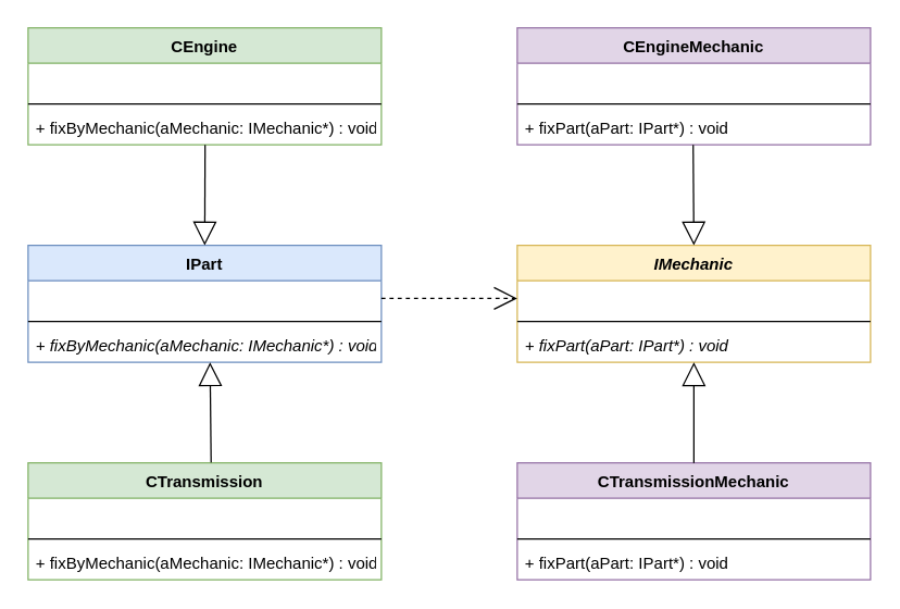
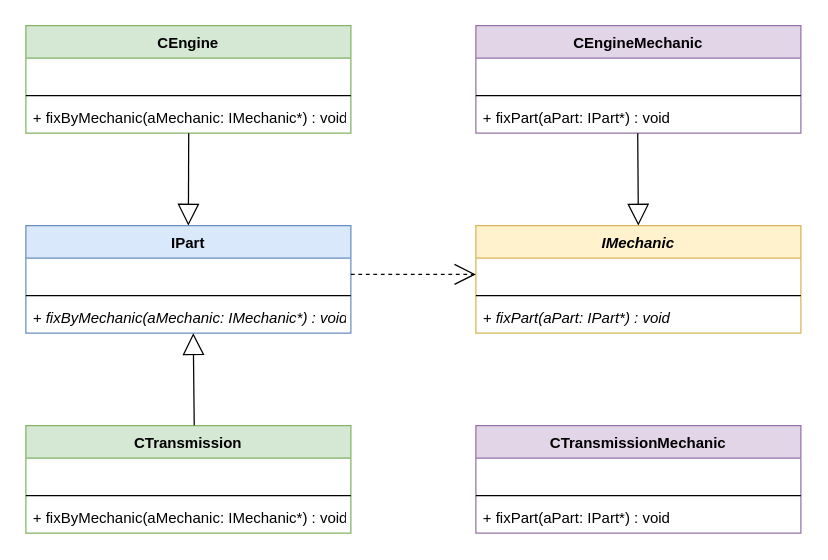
  <mxCell id="0" />
  <mxCell id="1" parent="0" />
  <mxCell id="2" value="CEngine" style="swimlane;fontStyle=1;align=center;verticalAlign=top;childLayout=stackLayout;horizontal=1;startSize=26;horizontalStack=0;resizeParent=1;resizeParentMax=0;resizeLast=0;collapsible=1;marginBottom=0;fillColor=#d5e8d4;strokeColor=#82b366;" vertex="1" parent="1"><mxGeometry x="20" y="20" width="260" height="86" as="geometry" /></mxCell>
  <mxCell id="3" value=" " style="text;strokeColor=none;fillColor=none;align=left;verticalAlign=top;spacingLeft=4;spacingRight=4;overflow=hidden;rotatable=0;points=[[0,0.5],[1,0.5]];portConstraint=eastwest;" vertex="1" parent="2"><mxGeometry y="26" width="260" height="26" as="geometry" /></mxCell>
  <mxCell id="4" value="" style="line;strokeWidth=1;fillColor=none;align=left;verticalAlign=middle;spacingTop=-1;spacingLeft=3;spacingRight=3;rotatable=0;labelPosition=right;points=[];portConstraint=eastwest;" vertex="1" parent="2"><mxGeometry y="52" width="260" height="8" as="geometry" /></mxCell>
  <mxCell id="5" value="+ fixByMechanic(aMechanic: IMechanic*) : void" style="text;strokeColor=none;fillColor=none;align=left;verticalAlign=top;spacingLeft=4;spacingRight=4;overflow=hidden;rotatable=0;points=[[0,0.5],[1,0.5]];portConstraint=eastwest;" vertex="1" parent="2"><mxGeometry y="60" width="260" height="26" as="geometry" /></mxCell>
  <mxCell id="6" value="CEngineMechanic" style="swimlane;fontStyle=1;align=center;verticalAlign=top;childLayout=stackLayout;horizontal=1;startSize=26;horizontalStack=0;resizeParent=1;resizeParentMax=0;resizeLast=0;collapsible=1;marginBottom=0;fillColor=#e1d5e7;strokeColor=#9673a6;" vertex="1" parent="1"><mxGeometry x="380" y="20" width="260" height="86" as="geometry" /></mxCell>
  <mxCell id="7" value=" " style="text;strokeColor=none;fillColor=none;align=left;verticalAlign=top;spacingLeft=4;spacingRight=4;overflow=hidden;rotatable=0;points=[[0,0.5],[1,0.5]];portConstraint=eastwest;" vertex="1" parent="6"><mxGeometry y="26" width="260" height="26" as="geometry" /></mxCell>
  <mxCell id="8" value="" style="line;strokeWidth=1;fillColor=none;align=left;verticalAlign=middle;spacingTop=-1;spacingLeft=3;spacingRight=3;rotatable=0;labelPosition=right;points=[];portConstraint=eastwest;" vertex="1" parent="6"><mxGeometry y="52" width="260" height="8" as="geometry" /></mxCell>
  <mxCell id="9" value="+ fixPart(aPart: IPart*) : void" style="text;strokeColor=none;fillColor=none;align=left;verticalAlign=top;spacingLeft=4;spacingRight=4;overflow=hidden;rotatable=0;points=[[0,0.5],[1,0.5]];portConstraint=eastwest;" vertex="1" parent="6"><mxGeometry y="60" width="260" height="26" as="geometry" /></mxCell>
  <mxCell id="10" value="IMechanic" style="swimlane;fontStyle=3;align=center;verticalAlign=top;childLayout=stackLayout;horizontal=1;startSize=26;horizontalStack=0;resizeParent=1;resizeParentMax=0;resizeLast=0;collapsible=1;marginBottom=0;fillColor=#fff2cc;strokeColor=#d6b656;" vertex="1" parent="1"><mxGeometry x="380" y="180" width="260" height="86" as="geometry" /></mxCell>
  <mxCell id="11" value=" " style="text;strokeColor=none;fillColor=none;align=left;verticalAlign=top;spacingLeft=4;spacingRight=4;overflow=hidden;rotatable=0;points=[[0,0.5],[1,0.5]];portConstraint=eastwest;" vertex="1" parent="10"><mxGeometry y="26" width="260" height="26" as="geometry" /></mxCell>
  <mxCell id="12" value="" style="line;strokeWidth=1;fillColor=none;align=left;verticalAlign=middle;spacingTop=-1;spacingLeft=3;spacingRight=3;rotatable=0;labelPosition=right;points=[];portConstraint=eastwest;" vertex="1" parent="10"><mxGeometry y="52" width="260" height="8" as="geometry" /></mxCell>
  <mxCell id="13" value="+ fixPart(aPart: IPart*) : void" style="text;strokeColor=none;fillColor=none;align=left;verticalAlign=top;spacingLeft=4;spacingRight=4;overflow=hidden;rotatable=0;points=[[0,0.5],[1,0.5]];portConstraint=eastwest;fontStyle=2" vertex="1" parent="10"><mxGeometry y="60" width="260" height="26" as="geometry" /></mxCell>
  <mxCell id="14" value="IPart" style="swimlane;fontStyle=1;align=center;verticalAlign=top;childLayout=stackLayout;horizontal=1;startSize=26;horizontalStack=0;resizeParent=1;resizeParentMax=0;resizeLast=0;collapsible=1;marginBottom=0;fillColor=#dae8fc;strokeColor=#6c8ebf;" vertex="1" parent="1"><mxGeometry x="20" y="180" width="260" height="86" as="geometry" /></mxCell>
  <mxCell id="15" value=" " style="text;strokeColor=none;fillColor=none;align=left;verticalAlign=top;spacingLeft=4;spacingRight=4;overflow=hidden;rotatable=0;points=[[0,0.5],[1,0.5]];portConstraint=eastwest;" vertex="1" parent="14"><mxGeometry y="26" width="260" height="26" as="geometry" /></mxCell>
  <mxCell id="16" value="" style="line;strokeWidth=1;fillColor=none;align=left;verticalAlign=middle;spacingTop=-1;spacingLeft=3;spacingRight=3;rotatable=0;labelPosition=right;points=[];portConstraint=eastwest;" vertex="1" parent="14"><mxGeometry y="52" width="260" height="8" as="geometry" /></mxCell>
  <mxCell id="17" value="+ fixByMechanic(aMechanic: IMechanic*) : void" style="text;strokeColor=none;fillColor=none;align=left;verticalAlign=top;spacingLeft=4;spacingRight=4;overflow=hidden;rotatable=0;points=[[0,0.5],[1,0.5]];portConstraint=eastwest;fontStyle=2" vertex="1" parent="14"><mxGeometry y="60" width="260" height="26" as="geometry" /></mxCell>
  <mxCell id="18" value="CTransmission" style="swimlane;fontStyle=1;align=center;verticalAlign=top;childLayout=stackLayout;horizontal=1;startSize=26;horizontalStack=0;resizeParent=1;resizeParentMax=0;resizeLast=0;collapsible=1;marginBottom=0;fillColor=#d5e8d4;strokeColor=#82b366;" vertex="1" parent="1"><mxGeometry x="20" y="340" width="260" height="86" as="geometry" /></mxCell>
  <mxCell id="19" value=" " style="text;strokeColor=none;fillColor=none;align=left;verticalAlign=top;spacingLeft=4;spacingRight=4;overflow=hidden;rotatable=0;points=[[0,0.5],[1,0.5]];portConstraint=eastwest;" vertex="1" parent="18"><mxGeometry y="26" width="260" height="26" as="geometry" /></mxCell>
  <mxCell id="20" value="" style="line;strokeWidth=1;fillColor=none;align=left;verticalAlign=middle;spacingTop=-1;spacingLeft=3;spacingRight=3;rotatable=0;labelPosition=right;points=[];portConstraint=eastwest;" vertex="1" parent="18"><mxGeometry y="52" width="260" height="8" as="geometry" /></mxCell>
  <mxCell id="21" value="+ fixByMechanic(aMechanic: IMechanic*) : void" style="text;strokeColor=none;fillColor=none;align=left;verticalAlign=top;spacingLeft=4;spacingRight=4;overflow=hidden;rotatable=0;points=[[0,0.5],[1,0.5]];portConstraint=eastwest;" vertex="1" parent="18"><mxGeometry y="60" width="260" height="26" as="geometry" /></mxCell>
  <mxCell id="22" value="CTransmissionMechanic" style="swimlane;fontStyle=1;align=center;verticalAlign=top;childLayout=stackLayout;horizontal=1;startSize=26;horizontalStack=0;resizeParent=1;resizeParentMax=0;resizeLast=0;collapsible=1;marginBottom=0;fillColor=#e1d5e7;strokeColor=#9673a6;" vertex="1" parent="1"><mxGeometry x="380" y="340" width="260" height="86" as="geometry" /></mxCell>
  <mxCell id="23" value=" " style="text;strokeColor=none;fillColor=none;align=left;verticalAlign=top;spacingLeft=4;spacingRight=4;overflow=hidden;rotatable=0;points=[[0,0.5],[1,0.5]];portConstraint=eastwest;" vertex="1" parent="22"><mxGeometry y="26" width="260" height="26" as="geometry" /></mxCell>
  <mxCell id="24" value="" style="line;strokeWidth=1;fillColor=none;align=left;verticalAlign=middle;spacingTop=-1;spacingLeft=3;spacingRight=3;rotatable=0;labelPosition=right;points=[];portConstraint=eastwest;" vertex="1" parent="22"><mxGeometry y="52" width="260" height="8" as="geometry" /></mxCell>
  <mxCell id="25" value="+ fixPart(aPart: IPart*) : void" style="text;strokeColor=none;fillColor=none;align=left;verticalAlign=top;spacingLeft=4;spacingRight=4;overflow=hidden;rotatable=0;points=[[0,0.5],[1,0.5]];portConstraint=eastwest;" vertex="1" parent="22"><mxGeometry y="60" width="260" height="26" as="geometry" /></mxCell>
  <mxCell id="26" value="" style="endArrow=block;html=1;entryX=0.5;entryY=0;entryDx=0;entryDy=0;exitX=0.501;exitY=1.003;exitDx=0;exitDy=0;exitPerimeter=0;endFill=0;endSize=15;" edge="1" parent="1" source="5" target="14"><mxGeometry width="50" height="50" relative="1" as="geometry"><mxPoint y="240" as="sourcePoint" x="-60" /><mxPoint x="-10" y="190" as="targetPoint" /></mxGeometry></mxCell>
  <mxCell id="27" value="" style="endArrow=block;html=1;entryX=0.515;entryY=1;entryDx=0;entryDy=0;exitX=0.518;exitY=-0.004;exitDx=0;exitDy=0;endFill=0;endSize=15;entryPerimeter=0;exitPerimeter=0;" edge="1" parent="1" source="18" target="17"><mxGeometry width="50" height="50" relative="1" as="geometry"><mxPoint x="160.26" y="116.078" as="sourcePoint" /><mxPoint x="160" y="190" as="targetPoint" /></mxGeometry></mxCell>
- <mxCell id="28" value="" style="endArrow=block;html=1;exitX=0.5;exitY=0;exitDx=0;exitDy=0;endFill=0;endSize=15;entryX=0.5;entryY=1;entryDx=0;entryDy=0;" edge="1" parent="1" source="22" target="10"><mxGeometry width="50" height="50" relative="1" as="geometry"><mxPoint x="164.68" y="349.656" as="sourcePoint" /><mxPoint x="510" y="276" as="targetPoint" /></mxGeometry></mxCell>
  <mxCell id="29" value="" style="endArrow=block;html=1;entryX=0.5;entryY=0;entryDx=0;entryDy=0;exitX=0.498;exitY=1.003;exitDx=0;exitDy=0;exitPerimeter=0;endFill=0;endSize=15;" edge="1" parent="1" source="9" target="10"><mxGeometry width="50" height="50" relative="1" as="geometry"><mxPoint x="160.26" y="116.078" as="sourcePoint" /><mxPoint x="160" y="190" as="targetPoint" /></mxGeometry></mxCell>
  <mxCell id="30" value="" style="endArrow=open;html=1;exitX=1;exitY=0.5;exitDx=0;exitDy=0;entryX=0;entryY=0.5;entryDx=0;entryDy=0;endFill=0;endSize=15;dashed=1;" edge="1" parent="1" source="15" target="11"><mxGeometry width="50" height="50" relative="1" as="geometry"><mxPoint x="320" y="260" as="sourcePoint" /><mxPoint x="370" y="210" as="targetPoint" /></mxGeometry></mxCell>
